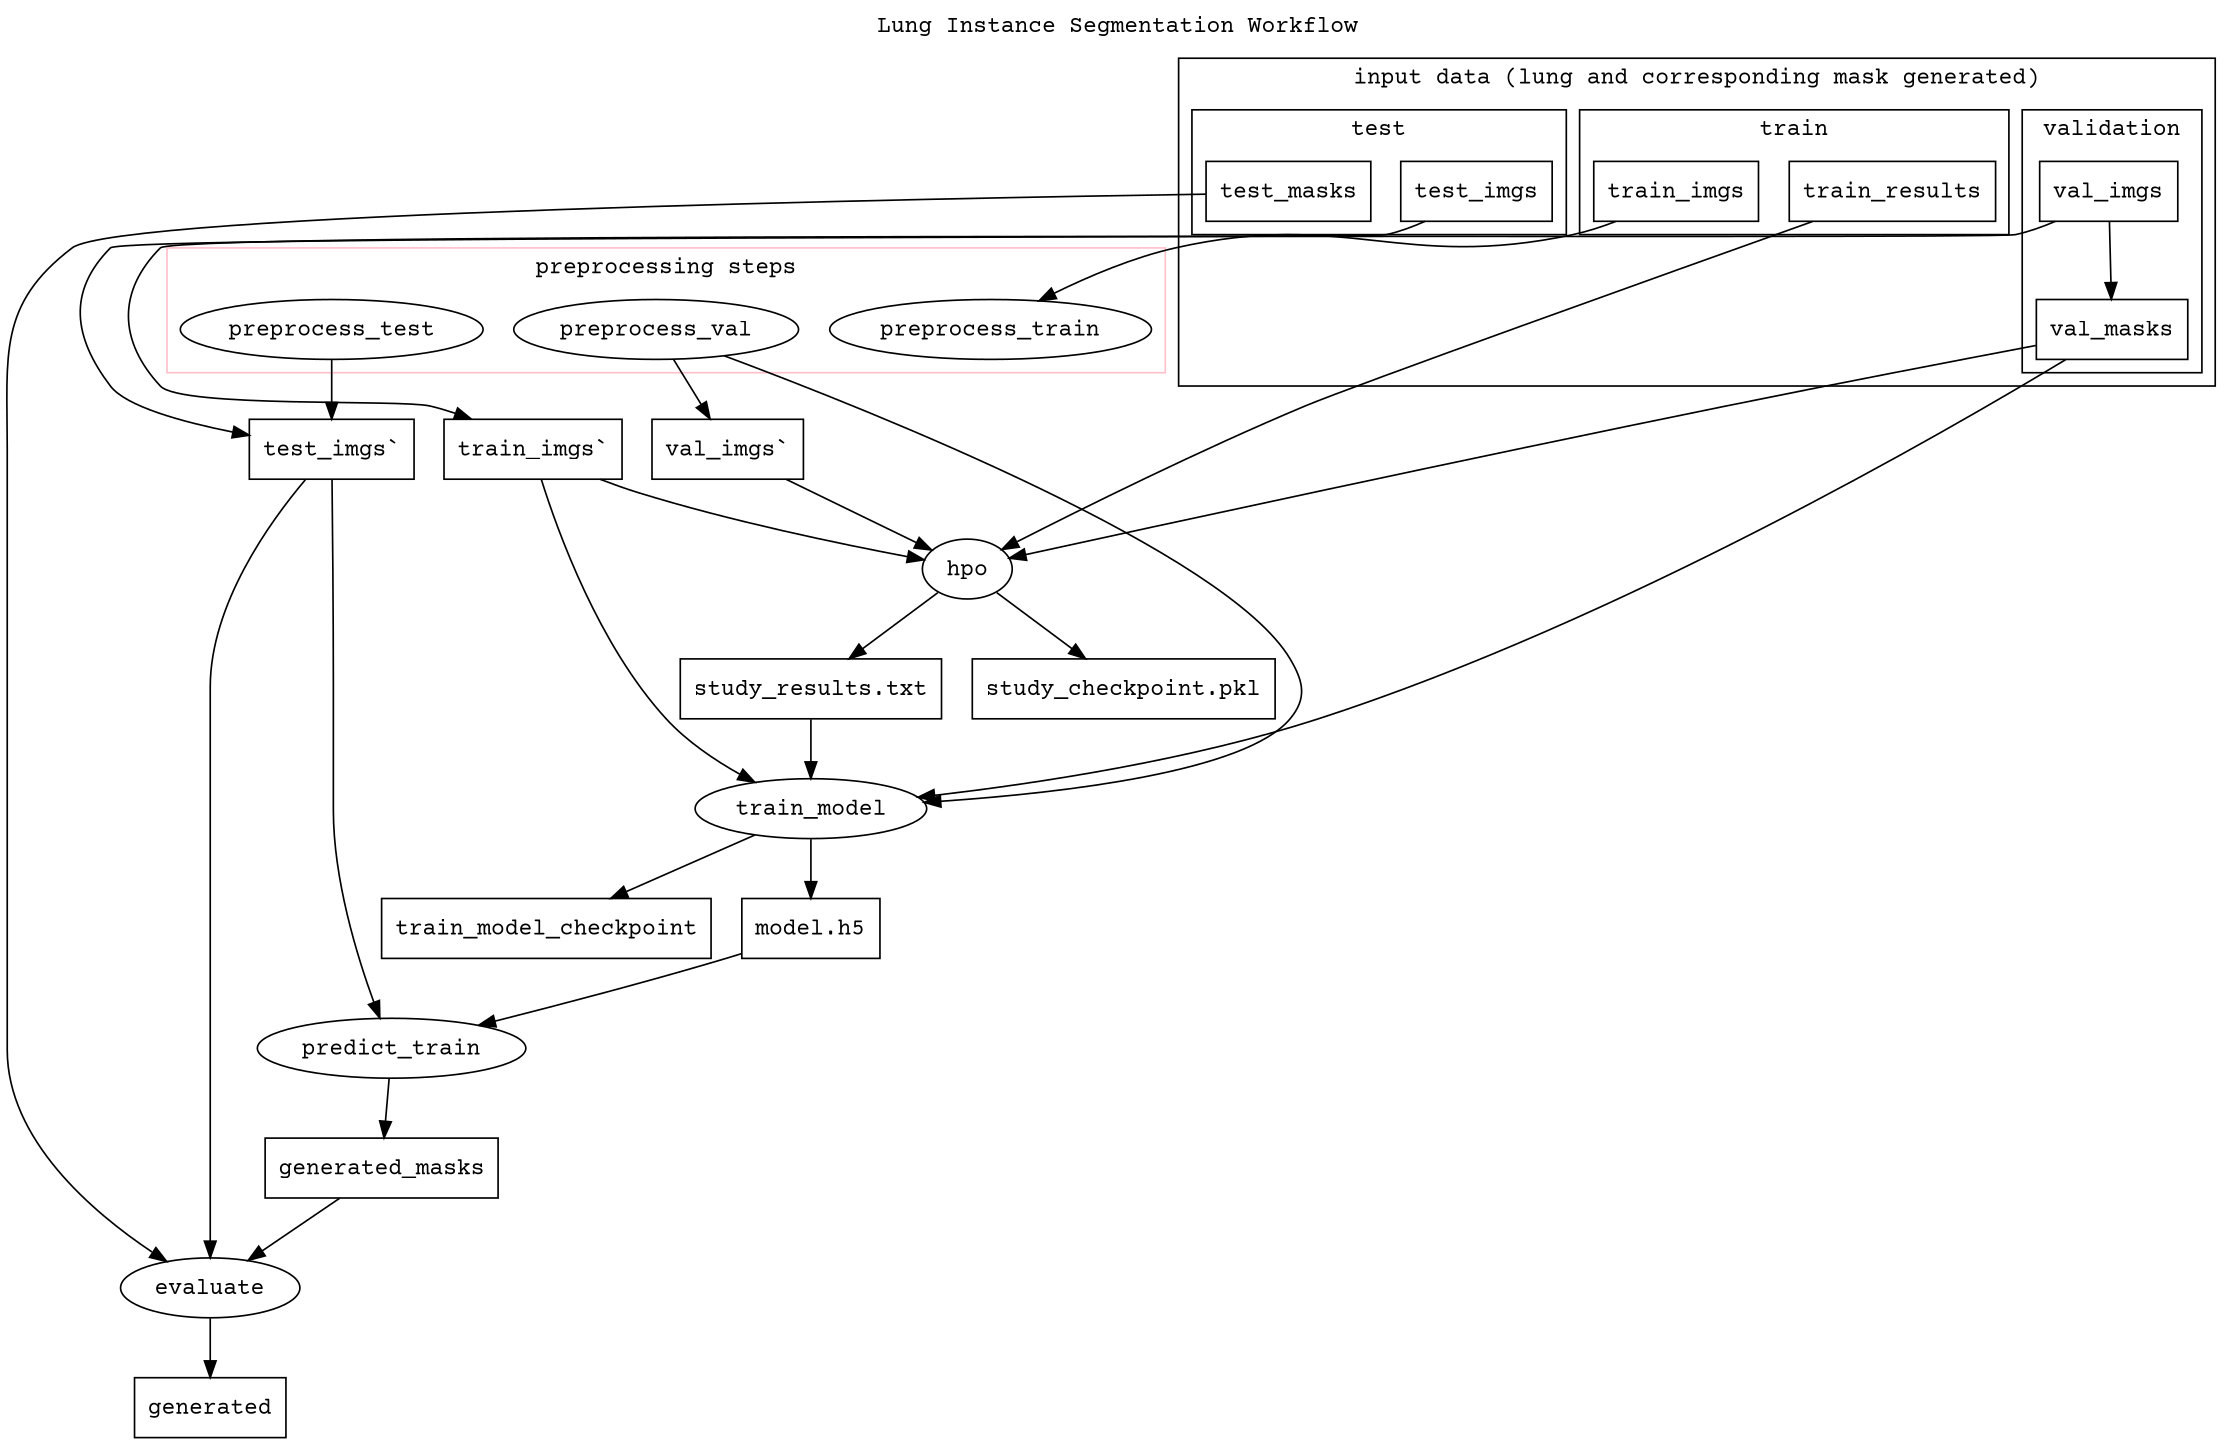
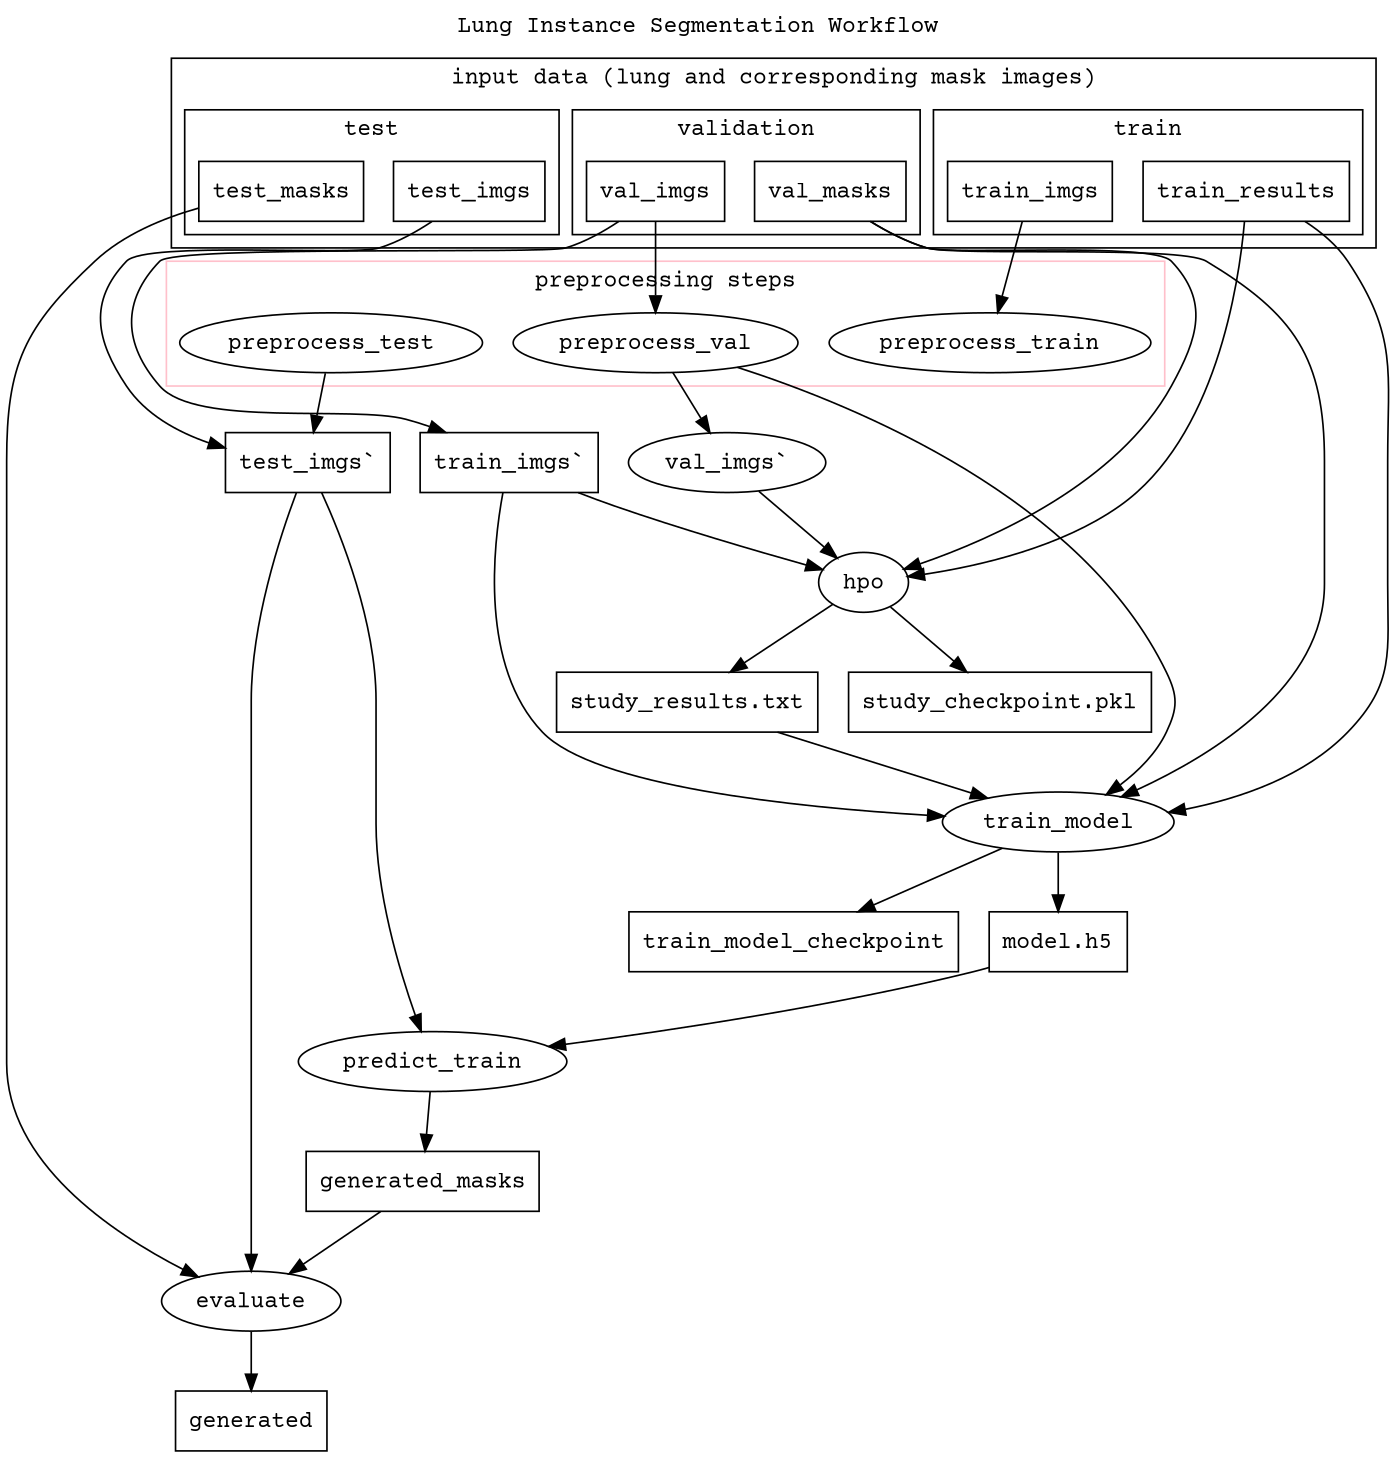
  digraph {
    fontname="Courier Prime"
    label="Lung Instance Segmentation Workflow"
    labelfontsize=20.0
    labelloc=t
    node [fontname="Courier Prime" shape=box]
    edge [fontname="Courier Prime"]
    preprocess_train [shape=""]
    preprocess_val [shape=""]
    preprocess_test [shape=""]
    train_imgs
    n5 [label=train_results]
    val_imgs
    val_masks
    test_imgs
    test_masks
    "train_imgs`"
-   "val_imgs`"
+   "val_imgs`" [shape=ellipse]
    "test_imgs`"
    train_model [shape=""]
    hpo [shape=""]
    evaluate [shape=""]
    n16 [label=predict_train shape=""]
    "model.h5"
    train_model_checkpoint
    "study_results.txt"
    "study_checkpoint.pkl"
    n21 [label=generated]
    generated_masks
    subgraph cluster_1 {
      color=pink
      label="preprocessing steps"
      preprocess_train
      preprocess_val
      preprocess_test
    }
    subgraph cluster_2 {
-     label="input data (lung and corresponding mask generated)"
+     label="input data (lung and corresponding mask images)"
      subgraph cluster_3 {
        label=train
        train_imgs
        n5
      }
      subgraph cluster_4 {
        label=validation
        val_imgs
        val_masks
      }
      subgraph cluster_5 {
        label=test
        test_imgs
        test_masks
      }
    }
    subgraph cluster_6 {
      color=white
      label=""
      "train_imgs`"
      "val_imgs`"
      "test_imgs`"
    }
    preprocess_val -> "val_imgs`"
    preprocess_val -> train_model
    preprocess_test -> "test_imgs`"
    train_imgs -> preprocess_train
+   n5 -> train_model
    n5 -> hpo
-   val_imgs -> val_masks
+   val_imgs -> preprocess_val
    val_imgs -> "train_imgs`"
    val_masks -> train_model
    val_masks -> hpo
    test_imgs -> "test_imgs`"
    test_masks -> evaluate
    "train_imgs`" -> train_model
    "train_imgs`" -> hpo
    "val_imgs`" -> hpo
    "test_imgs`" -> evaluate
    "test_imgs`" -> n16
    train_model -> "model.h5"
    train_model -> train_model_checkpoint
    hpo -> "study_results.txt"
    hpo -> "study_checkpoint.pkl"
    evaluate -> n21
    n16 -> generated_masks
    "model.h5" -> n16
    "study_results.txt" -> train_model
    generated_masks -> evaluate
  }
